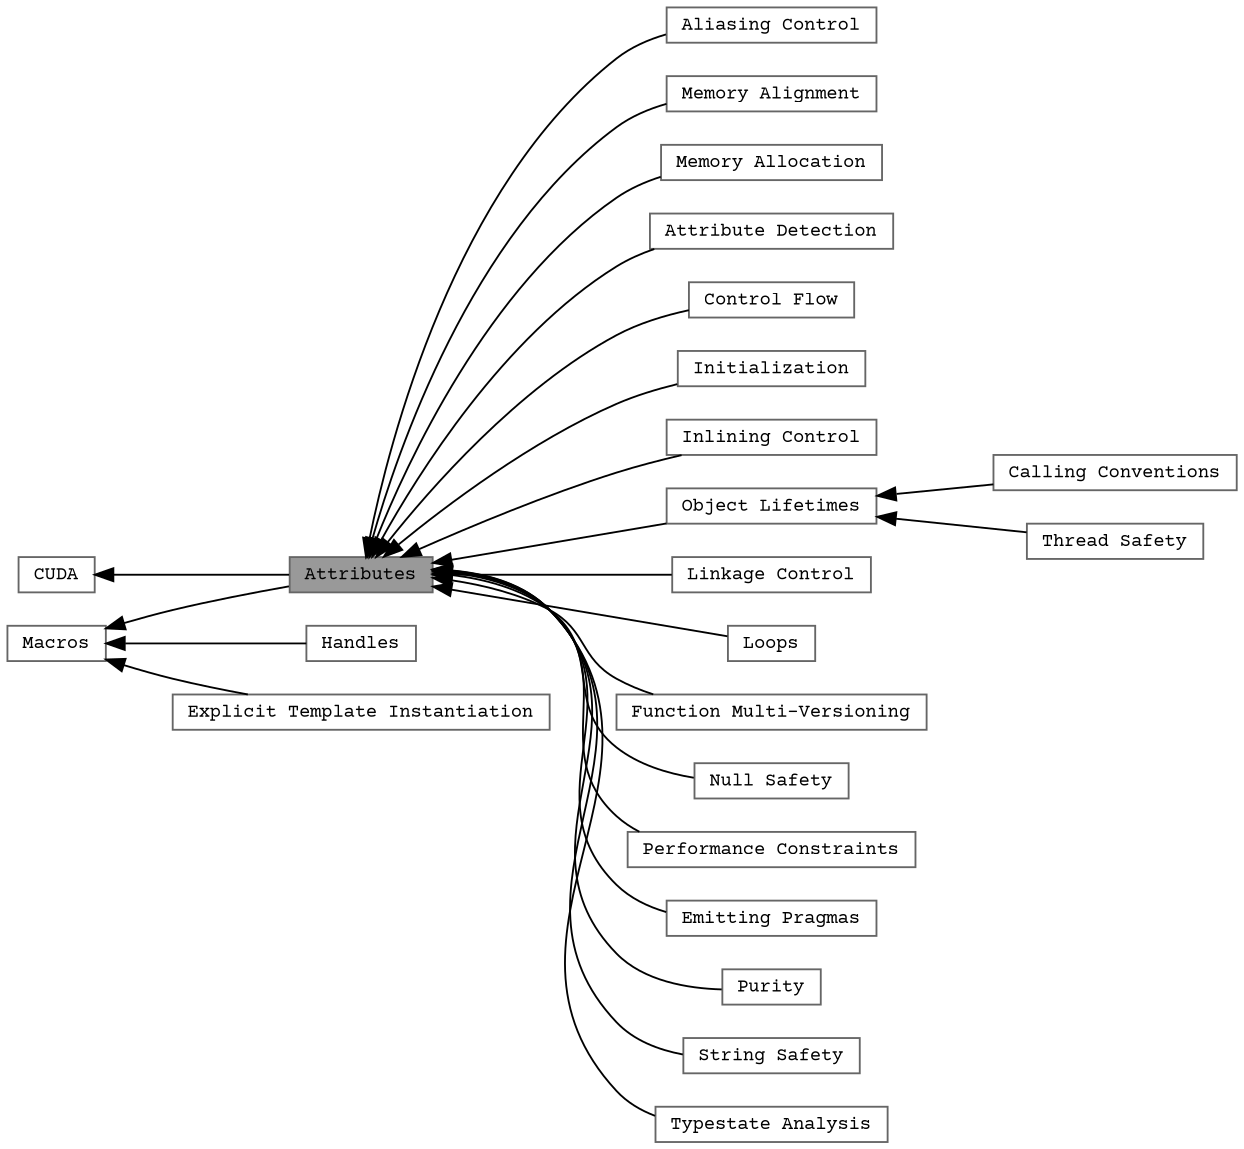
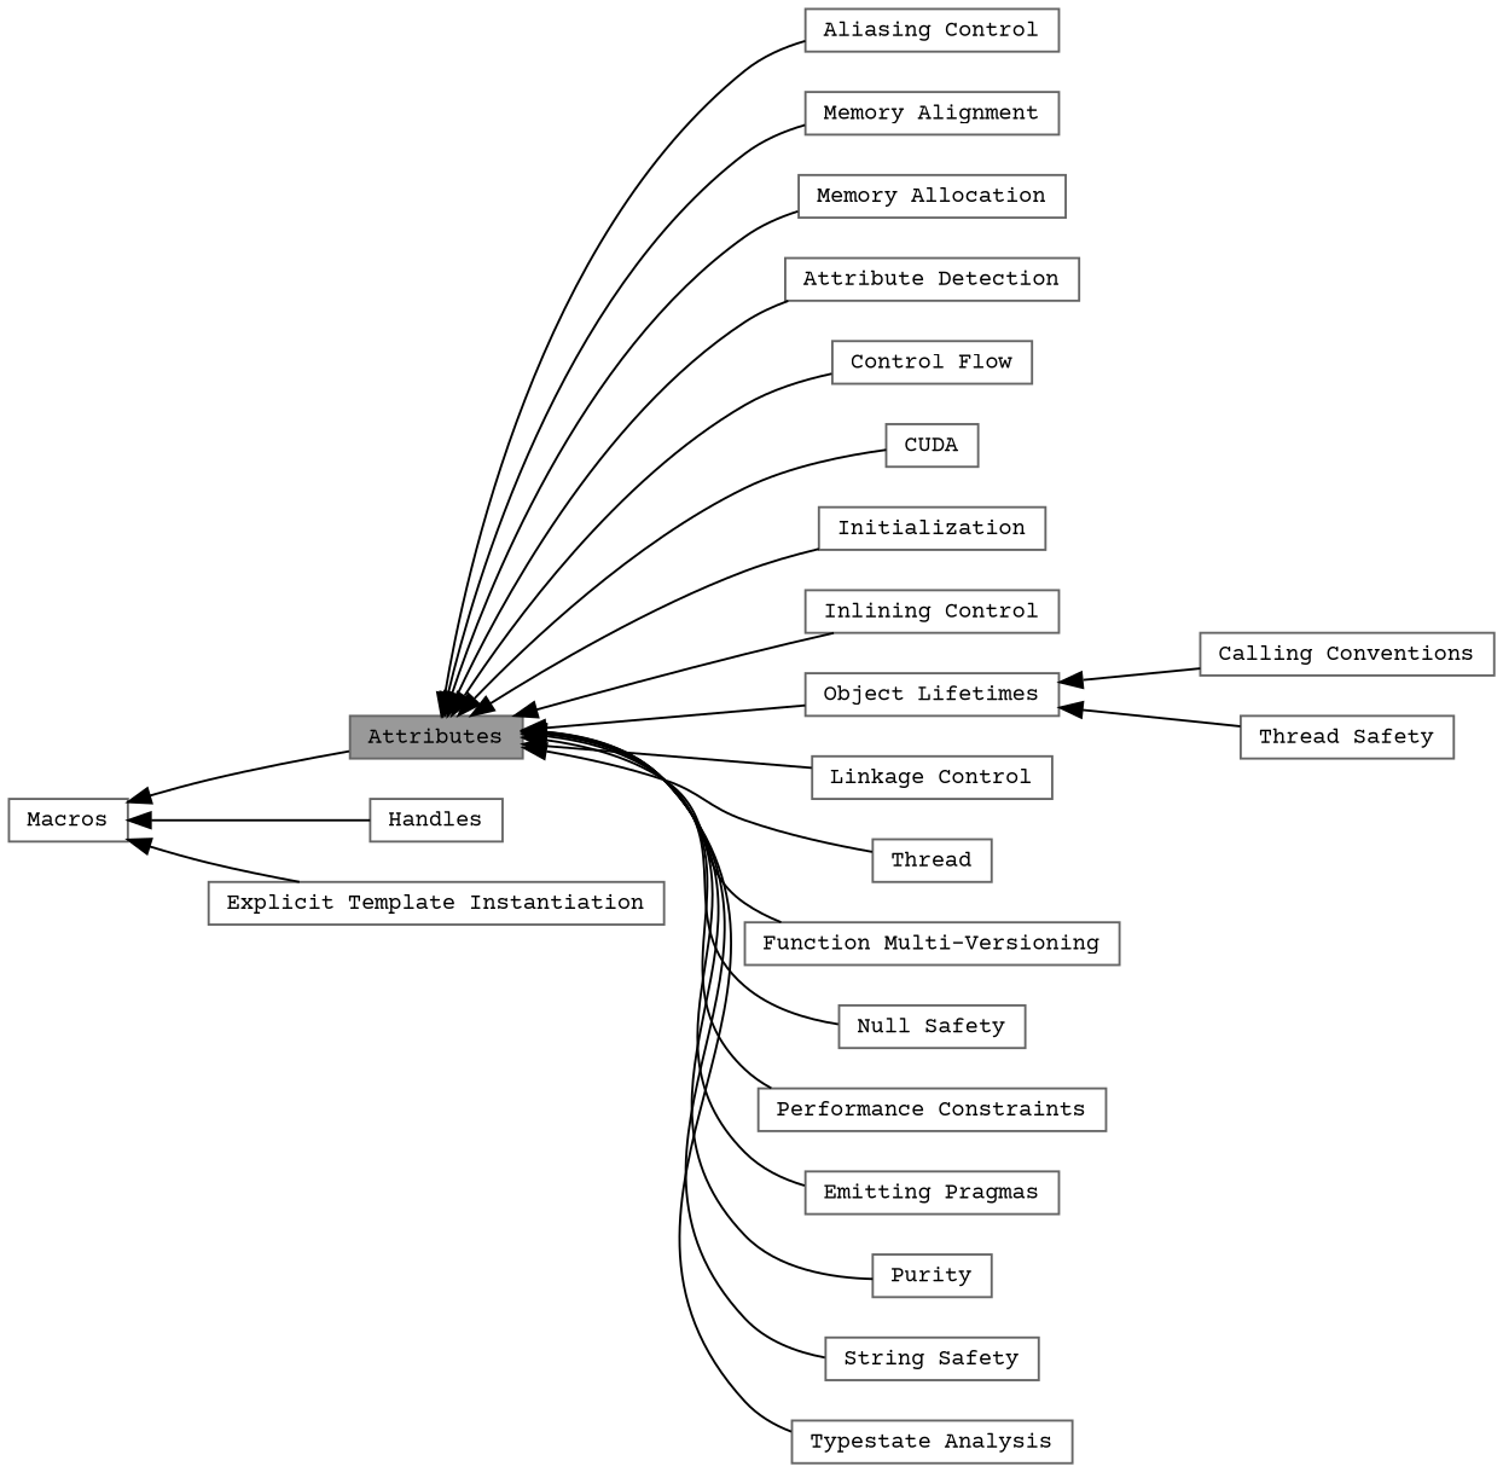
  digraph {
    fontname="Courier Prime"
    rankdir=LR
    node [color=grey40 fillcolor=white fontname="Courier Prime" fontsize=10 shape=box style=filled]
    edge [dir=back fontname="Courier Prime" fontsize=10 labelfontname=Helvetica labelfontsize=10 shape=plaintext style=solid]
    n1 [height=0.2 label="Aliasing Control" width=0.4]
    n2 [height=0.2 label="Memory Alignment" width=0.4]
    n3 [height=0.2 label="Memory Allocation" width=0.4]
    n4 [height=0.2 label="Attribute Detection" width=0.4]
    n5 [color=gray40 fillcolor=grey60 fontcolor=black height=0.2 label=Attributes width=0.4]
    n6 [height=0.2 label="Control Flow" width=0.4]
    n7 [height=0.2 label=CUDA width=0.4]
    n8 [height=0.2 label=Initialization width=0.4]
    n9 [height=0.2 label="Inlining Control" width=0.4]
    n10 [height=0.2 label="Object Lifetimes" width=0.4]
    n11 [height=0.2 label="Linkage Control" width=0.4]
-   n12 [height=0.2 label=Loops width=0.4]
+   n12 [height=0.2 label=Thread width=0.4]
    n13 [height=0.2 label="Function Multi-Versioning" width=0.4]
    n14 [height=0.2 label="Null Safety" width=0.4]
    n15 [height=0.2 label="Performance Constraints" width=0.4]
    n16 [height=0.2 label="Emitting Pragmas" width=0.4]
    n17 [height=0.2 label=Purity width=0.4]
    n18 [height=0.2 label="String Safety" width=0.4]
    n19 [height=0.2 label="Typestate Analysis" width=0.4]
    n20 [height=0.2 label="Calling Conventions" width=0.4]
    n21 [height=0.2 label=Handles width=0.4]
    n22 [height=0.2 label="Explicit Template Instantiation" width=0.4]
    n23 [height=0.2 label="Thread Safety" width=0.4]
    n24 [height=0.2 label=Macros width=0.4]
    n5 -> n1
    n5 -> n2
    n5 -> n3
    n5 -> n4
    n5 -> n6
-   n7 -> n5
+   n5 -> n7
    n5 -> n8
    n5 -> n9
    n5 -> n10
    n5 -> n11
    n5 -> n12
    n5 -> n13
    n5 -> n14
    n5 -> n15
    n5 -> n16
    n5 -> n17
    n5 -> n18
    n5 -> n19
    n10 -> n20
    n10 -> n23
    n24 -> n5
    n24 -> n21
    n24 -> n22
  }
